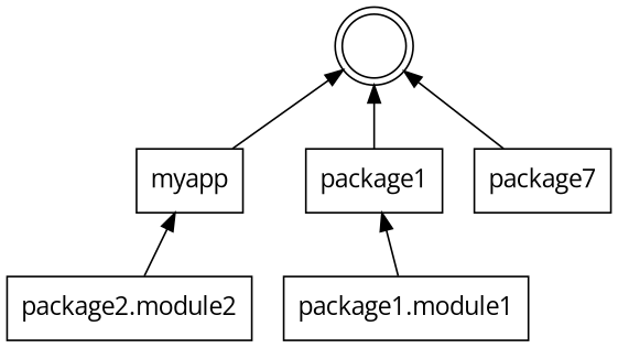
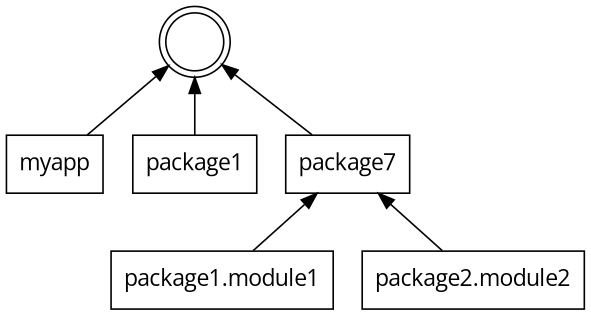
  digraph {
    fontname="Open Sans"
    rankdir=BT
    node [fontname="Open Sans" shape=rect]
    edge [fontname="Open Sans"]
    "" [shape=doublecircle]
    myapp
    package1
    "package1.module1"
    n5 [label=package7]
    "package2.module2"
    myapp -> ""
    package1 -> ""
-   "package1.module1" -> package1
+   "package1.module1" -> n5
    n5 -> ""
-   "package2.module2" -> myapp
+   "package2.module2" -> n5
  }
